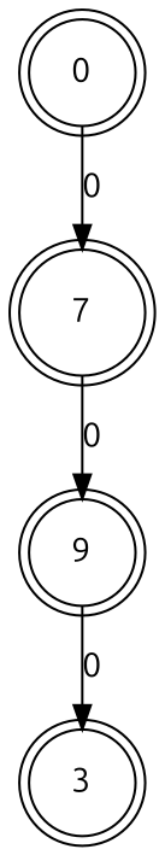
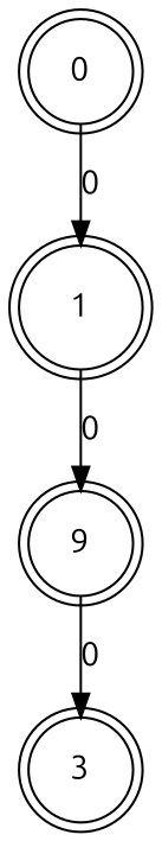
  digraph {
    fontname=Ubuntu
    rankdir=TB
    node [fontname=Ubuntu shape=doublecircle]
    edge [fontname=Ubuntu]
    n1 [label=0]
-   n2 [label=7]
+   n2 [label=1]
    n3 [label=9]
    n4 [label=3]
    n1 -> n2 [label=0]
    n2 -> n3 [label=0]
    n3 -> n4 [label=0]
  }
